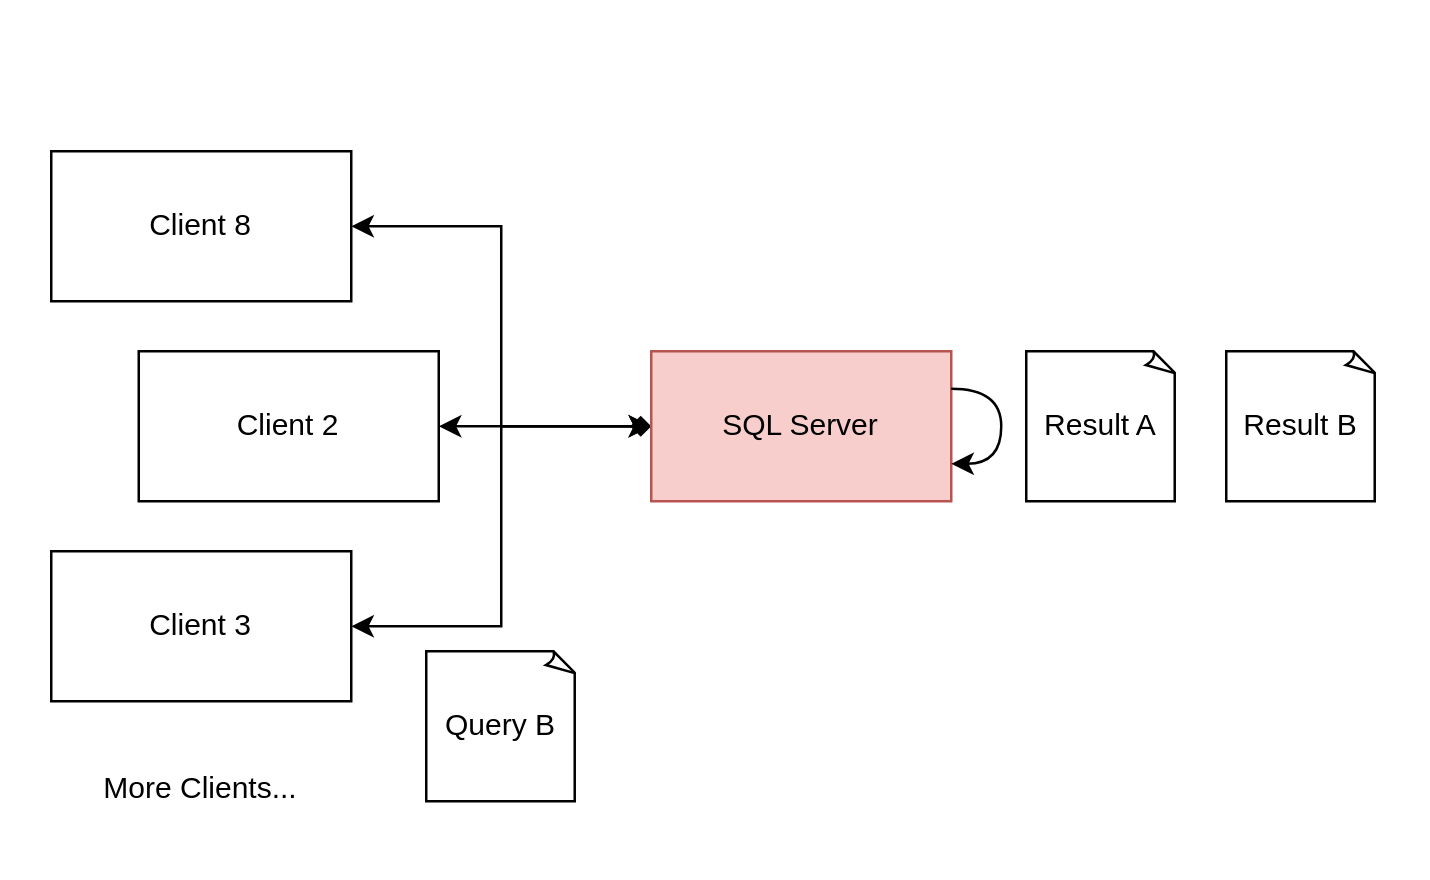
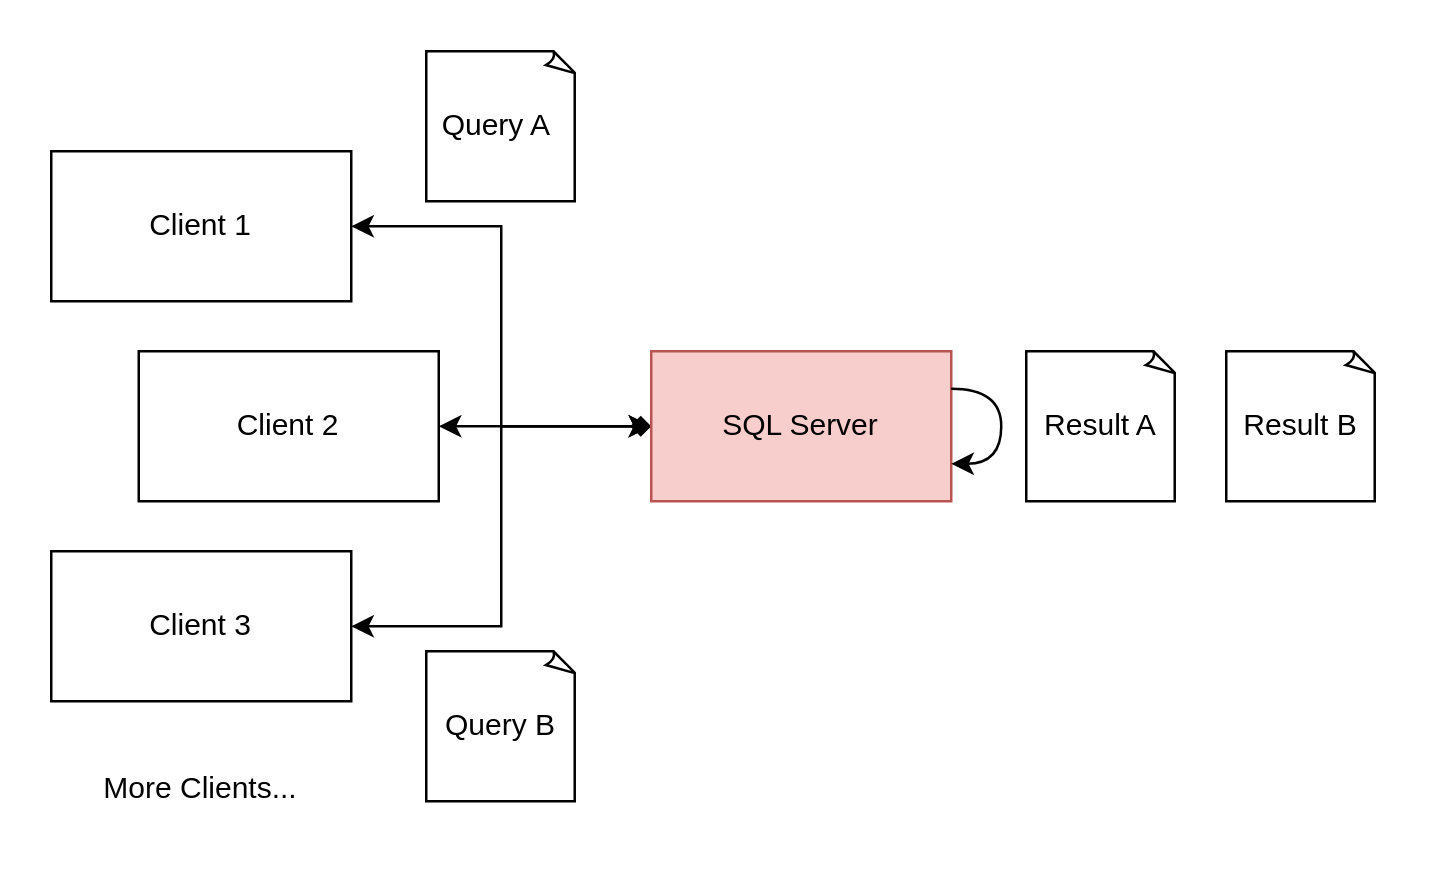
  <mxCell id="0" />
  <mxCell id="1" parent="0" />
  <mxCell id="2" style="edgeStyle=orthogonalEdgeStyle;rounded=0;orthogonalLoop=1;jettySize=auto;html=1;exitX=1;exitY=0.5;exitDx=0;exitDy=0;entryX=0;entryY=0.5;entryDx=0;entryDy=0;startArrow=classic;startFill=1;endArrow=diamond;" edge="1" parent="1" source="3" target="8"><mxGeometry relative="1" as="geometry" /></mxCell>
- <mxCell id="3" value="Client 8" style="rounded=0;whiteSpace=wrap;html=1;" vertex="1" parent="1"><mxGeometry x="20" y="60" width="120" height="60" as="geometry" /></mxCell>
+ <mxCell id="3" value="Client 1" style="rounded=0;whiteSpace=wrap;html=1;" vertex="1" parent="1"><mxGeometry x="20" y="60" width="120" height="60" as="geometry" /></mxCell>
  <mxCell id="4" style="edgeStyle=orthogonalEdgeStyle;rounded=0;orthogonalLoop=1;jettySize=auto;html=1;exitX=1;exitY=0.5;exitDx=0;exitDy=0;startArrow=classic;startFill=1;" edge="1" parent="1" source="5"><mxGeometry relative="1" as="geometry"><mxPoint x="260" y="170" as="targetPoint" /></mxGeometry></mxCell>
  <mxCell id="5" value="Client 2" style="rounded=0;whiteSpace=wrap;html=1;" vertex="1" parent="1"><mxGeometry x="55" y="140" width="120" height="60" as="geometry" /></mxCell>
  <mxCell id="6" style="edgeStyle=orthogonalEdgeStyle;rounded=0;orthogonalLoop=1;jettySize=auto;html=1;exitX=1;exitY=0.5;exitDx=0;exitDy=0;entryX=0;entryY=0.5;entryDx=0;entryDy=0;startArrow=classic;startFill=1;" edge="1" parent="1" source="7" target="8"><mxGeometry relative="1" as="geometry" /></mxCell>
  <mxCell id="7" value="Client 3" style="rounded=0;whiteSpace=wrap;html=1;" vertex="1" parent="1"><mxGeometry x="20" y="220" width="120" height="60" as="geometry" /></mxCell>
  <mxCell id="8" value="SQL Server" style="rounded=0;whiteSpace=wrap;html=1;fillColor=#f8cecc;strokeColor=#b85450;" vertex="1" parent="1"><mxGeometry x="260" y="140" width="120" height="60" as="geometry" /></mxCell>
  <mxCell id="9" value="More Clients..." style="text;html=1;strokeColor=none;fillColor=none;align=center;verticalAlign=middle;whiteSpace=wrap;rounded=0;" vertex="1" parent="1"><mxGeometry x="20" y="300" width="120" height="30" as="geometry" /></mxCell>
+ <mxCell id="10" value="Query A&amp;nbsp;" style="whiteSpace=wrap;html=1;shape=mxgraph.basic.document" vertex="1" parent="1"><mxGeometry x="170" y="20" width="60" height="60" as="geometry" /></mxCell>
  <mxCell id="11" value="Query B" style="whiteSpace=wrap;html=1;shape=mxgraph.basic.document" vertex="1" parent="1"><mxGeometry x="170" y="260" width="60" height="60" as="geometry" /></mxCell>
  <mxCell id="12" style="edgeStyle=orthogonalEdgeStyle;orthogonalLoop=1;jettySize=auto;html=1;exitX=1;exitY=0.25;exitDx=0;exitDy=0;entryX=1;entryY=0.75;entryDx=0;entryDy=0;curved=1;" edge="1" parent="1" source="8" target="8"><mxGeometry relative="1" as="geometry"><Array as="points"><mxPoint x="400" y="155" /><mxPoint x="400" y="185" /></Array></mxGeometry></mxCell>
  <mxCell id="13" value="Result A" style="whiteSpace=wrap;html=1;shape=mxgraph.basic.document" vertex="1" parent="1"><mxGeometry x="410" y="140" width="60" height="60" as="geometry" /></mxCell>
  <mxCell id="14" value="Result B" style="whiteSpace=wrap;html=1;shape=mxgraph.basic.document" vertex="1" parent="1"><mxGeometry x="490" y="140" width="60" height="60" as="geometry" /></mxCell>
